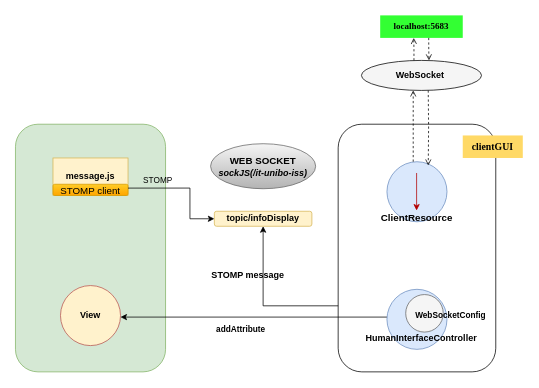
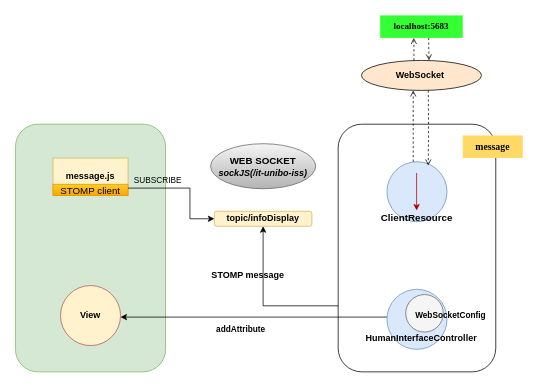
  <mxCell id="0" />
  <mxCell id="1" parent="0" />
  <mxCell id="2" value="" style="rounded=1;whiteSpace=wrap;html=1;direction=south;" parent="1" vertex="1"><mxGeometry x="450" y="165" width="210" height="330" as="geometry" /></mxCell>
  <mxCell id="3" value="" style="rounded=1;whiteSpace=wrap;html=1;fillColor=#d5e8d4;strokeColor=#82b366;" parent="1" vertex="1"><mxGeometry x="20" y="165" width="200" height="330" as="geometry" /></mxCell>
  <mxCell id="4" value="" style="group" parent="1" vertex="1" connectable="0"><mxGeometry x="515" y="215" width="80" height="90" as="geometry" /></mxCell>
  <mxCell id="5" value="" style="ellipse;whiteSpace=wrap;html=1;aspect=fixed;fillColor=#dae8fc;strokeColor=#6c8ebf;" parent="4" vertex="1"><mxGeometry width="80" height="80" as="geometry" /></mxCell>
  <mxCell id="6" value="" style="endArrow=classic;html=1;rounded=0;edgeStyle=orthogonalEdgeStyle;fillColor=#e51400;strokeColor=#B20000;" parent="4" edge="1"><mxGeometry width="50" height="50" relative="1" as="geometry"><mxPoint x="39.5" y="15" as="sourcePoint" /><mxPoint x="39.5" y="65" as="targetPoint" /></mxGeometry></mxCell>
  <mxCell id="7" value="&lt;b&gt;&lt;font style=&quot;font-size: 13px&quot;&gt;ClientResource&lt;/font&gt;&lt;/b&gt;" style="text;html=1;strokeColor=none;fillColor=none;align=center;verticalAlign=middle;whiteSpace=wrap;rounded=0;" parent="4" vertex="1"><mxGeometry x="10" y="60" width="60" height="30" as="geometry" /></mxCell>
  <mxCell id="8" style="edgeStyle=orthogonalEdgeStyle;rounded=0;orthogonalLoop=1;jettySize=auto;html=1;entryX=1;entryY=0.5;entryDx=0;entryDy=0;" parent="1" edge="1"><mxGeometry relative="1" as="geometry"><mxPoint x="515.314" y="422" as="sourcePoint" /><mxPoint x="160" y="422" as="targetPoint" /><Array as="points"><mxPoint x="166" y="422" /><mxPoint x="166" y="422" /></Array></mxGeometry></mxCell>
  <mxCell id="9" value="&lt;b&gt;addAttribute&lt;/b&gt;" style="edgeLabel;html=1;align=center;verticalAlign=middle;resizable=0;points=[];" parent="8" vertex="1" connectable="0"><mxGeometry x="-0.074" y="1" relative="1" as="geometry"><mxPoint x="-31" y="14" as="offset" /></mxGeometry></mxCell>
  <mxCell id="10" value="" style="ellipse;whiteSpace=wrap;html=1;aspect=fixed;fillColor=#dae8fc;strokeColor=#6c8ebf;" parent="1" vertex="1"><mxGeometry x="515" y="385" width="80" height="80" as="geometry" /></mxCell>
  <mxCell id="11" value="&lt;b&gt;HumanInterfaceController&lt;/b&gt;" style="text;html=1;strokeColor=none;fillColor=none;align=center;verticalAlign=middle;whiteSpace=wrap;rounded=0;" parent="1" vertex="1"><mxGeometry x="531" y="435" width="60" height="30" as="geometry" /></mxCell>
  <mxCell id="12" value="&lt;b&gt;View&lt;/b&gt;" style="ellipse;whiteSpace=wrap;html=1;aspect=fixed;fillColor=#fff2cc;strokeColor=#b85450;" parent="1" vertex="1"><mxGeometry x="80" y="380" width="80" height="80" as="geometry" /></mxCell>
  <mxCell id="13" value="&lt;b&gt;message.js&lt;/b&gt;" style="rounded=0;whiteSpace=wrap;html=1;fillColor=#fff2cc;strokeColor=#d6b656;" parent="1" vertex="1"><mxGeometry x="70" y="210" width="100" height="50" as="geometry" /></mxCell>
  <mxCell id="14" value="&lt;b&gt;topic/infoDisplay&lt;/b&gt;" style="whiteSpace=wrap;html=1;fillColor=#fff2cc;strokeColor=#d6b656;rounded=1;" parent="1" vertex="1"><mxGeometry x="285" y="281" width="130" height="20" as="geometry" /></mxCell>
- <mxCell id="15" value="&lt;b style=&quot;font-size: 13px;&quot;&gt;clientGUI&lt;/b&gt;" style="text;html=1;strokeColor=none;fillColor=#FFD966;align=center;verticalAlign=middle;whiteSpace=wrap;rounded=0;labelBackgroundColor=none;fontColor=#000000;fontSize=13;fontFamily=Lucida Console;" parent="1" vertex="1"><mxGeometry x="616" y="180" width="80" height="30" as="geometry" /></mxCell>
+ <mxCell id="15" value="&lt;b style=&quot;font-size: 13px;&quot;&gt;message&lt;/b&gt;" style="text;html=1;strokeColor=none;fillColor=#FFD966;align=center;verticalAlign=middle;whiteSpace=wrap;rounded=0;labelBackgroundColor=none;fontColor=#000000;fontSize=13;fontFamily=Lucida Console;" parent="1" vertex="1"><mxGeometry x="616" y="180" width="80" height="30" as="geometry" /></mxCell>
  <mxCell id="16" value="" style="ellipse;aspect=fixed;labelBackgroundColor=none;fontFamily=Helvetica;fontSize=11;fontColor=#333333;fontStyle=1;fillColor=#f5f5f5;strokeColor=#666666;" parent="1" vertex="1"><mxGeometry x="540" y="392" width="50" height="50" as="geometry" /></mxCell>
- <mxCell id="17" value="&lt;b style=&quot;font-size: 12px&quot;&gt;WebSocket&amp;nbsp;&lt;br&gt;&lt;/b&gt;" style="ellipse;whiteSpace=wrap;html=1;labelBackgroundColor=none;fontFamily=Helvetica;fontSize=11;fontColor=default;fillColor=#f5f5f5;" parent="1" vertex="1"><mxGeometry x="481" y="80" width="160" height="40" as="geometry" /></mxCell>
+ <mxCell id="17" value="&lt;b style=&quot;font-size: 12px&quot;&gt;WebSocket&amp;nbsp;&lt;br&gt;&lt;/b&gt;" style="ellipse;whiteSpace=wrap;html=1;labelBackgroundColor=none;fontFamily=Helvetica;fontSize=11;fontColor=default;fillColor=#FFE6CC;" parent="1" vertex="1"><mxGeometry x="481" y="80" width="160" height="40" as="geometry" /></mxCell>
  <mxCell id="18" value="localhost:5683" style="text;whiteSpace=wrap;fontSize=12;fontFamily=Lucida Console;fontColor=default;align=center;fillColor=#33FF33;fontStyle=1" parent="1" vertex="1"><mxGeometry x="506" y="20" width="110" height="30" as="geometry" /></mxCell>
  <mxCell id="19" value="" style="endArrow=open;html=1;rounded=0;fontFamily=Helvetica;fontSize=11;fontColor=default;edgeStyle=orthogonalEdgeStyle;entryX=0.688;entryY=0.063;entryDx=0;entryDy=0;strokeWidth=1;entryPerimeter=0;endFill=0;dashed=1;" parent="1" target="5" edge="1"><mxGeometry width="50" height="50" relative="1" as="geometry"><mxPoint x="570" y="120" as="sourcePoint" /><mxPoint x="570" y="215" as="targetPoint" /><Array as="points" /></mxGeometry></mxCell>
  <mxCell id="20" value="" style="endArrow=open;html=1;rounded=0;fontFamily=Helvetica;fontSize=11;fontColor=default;edgeStyle=orthogonalEdgeStyle;entryX=0.5;entryY=0;entryDx=0;entryDy=0;strokeWidth=1;endFill=0;dashed=1;" parent="1" edge="1"><mxGeometry width="50" height="50" relative="1" as="geometry"><mxPoint x="550" y="215" as="sourcePoint" /><mxPoint x="550" y="120" as="targetPoint" /></mxGeometry></mxCell>
  <mxCell id="21" value="" style="endArrow=open;html=1;rounded=0;fontFamily=Helvetica;fontSize=11;fontColor=default;edgeStyle=orthogonalEdgeStyle;strokeWidth=1;endFill=0;dashed=1;" parent="1" edge="1"><mxGeometry width="50" height="50" relative="1" as="geometry"><mxPoint x="570.66" y="50" as="sourcePoint" /><mxPoint x="571" y="80" as="targetPoint" /><Array as="points"><mxPoint x="571" y="65" /><mxPoint x="571" y="65" /></Array></mxGeometry></mxCell>
  <mxCell id="22" value="" style="endArrow=open;html=1;rounded=0;fontFamily=Helvetica;fontSize=11;fontColor=default;edgeStyle=orthogonalEdgeStyle;entryX=0.5;entryY=0;entryDx=0;entryDy=0;strokeWidth=1;endFill=0;dashed=1;" parent="1" edge="1"><mxGeometry width="50" height="50" relative="1" as="geometry"><mxPoint x="551" y="80" as="sourcePoint" /><mxPoint x="550.66" y="50" as="targetPoint" /><Array as="points"><mxPoint x="551" y="65" /><mxPoint x="551" y="65" /></Array></mxGeometry></mxCell>
  <mxCell id="23" value="WebSocketConfig" style="text;strokeColor=none;fillColor=none;align=center;verticalAlign=middle;whiteSpace=wrap;rounded=0;labelBackgroundColor=none;fontFamily=Helvetica;fontSize=11;fontColor=default;fontStyle=1" parent="1" vertex="1"><mxGeometry x="570" y="405" width="60" height="30" as="geometry" /></mxCell>
  <mxCell id="24" value="&lt;b&gt;WEB SOCKET&lt;br&gt;&lt;/b&gt;&lt;span style=&quot;font-weight: 700 ; text-align: left&quot;&gt;&lt;font style=&quot;font-size: 12px&quot;&gt;&lt;i&gt;sockJS(/it-unibo-iss)&lt;/i&gt;&lt;/font&gt;&lt;/span&gt;" style="ellipse;whiteSpace=wrap;html=1;labelBackgroundColor=none;fontFamily=Helvetica;fontSize=13;fillColor=#f5f5f5;strokeColor=#666666;gradientColor=#b3b3b3;" vertex="1" parent="1"><mxGeometry x="280" y="191" width="140" height="60" as="geometry" /></mxCell>
  <mxCell id="25" value="" style="endArrow=classic;html=1;rounded=0;fontFamily=Helvetica;fontSize=13;edgeStyle=orthogonalEdgeStyle;entryX=0.5;entryY=1;entryDx=0;entryDy=0;" edge="1" parent="1" target="14"><mxGeometry width="50" height="50" relative="1" as="geometry"><mxPoint x="450" y="407" as="sourcePoint" /><mxPoint x="350" y="280" as="targetPoint" /><Array as="points"><mxPoint x="350" y="407" /></Array></mxGeometry></mxCell>
  <mxCell id="26" value="STOMP message" style="text;strokeColor=none;fillColor=none;align=center;verticalAlign=middle;rounded=0;labelBackgroundColor=none;fontStyle=1;fontColor=#000000;" parent="1" vertex="1"><mxGeometry x="300" y="350" width="60" height="30" as="geometry" /></mxCell>
- <mxCell id="27" value="STOMP client" style="rounded=1;whiteSpace=wrap;html=1;labelBackgroundColor=none;fontFamily=Helvetica;fontSize=13;gradientColor=#ffa500;fillColor=#ffcd28;strokeColor=#d79b00;" vertex="1" parent="1"><mxGeometry x="70" y="245" width="100" height="15" as="geometry" /></mxCell>
+ <mxCell id="27" value="STOMP client" style="whiteSpace=wrap;html=1;labelBackgroundColor=none;fontFamily=Helvetica;fontSize=13;gradientColor=#ffa500;fillColor=#ffcd28;strokeColor=#d79b00;rounded=0;" vertex="1" parent="1"><mxGeometry x="70" y="245" width="100" height="15" as="geometry" /></mxCell>
  <mxCell id="28" value="" style="endArrow=classic;html=1;rounded=0;fontFamily=Helvetica;fontSize=13;edgeStyle=orthogonalEdgeStyle;exitX=0.75;exitY=0.258;exitDx=0;exitDy=0;exitPerimeter=0;entryX=0;entryY=0.5;entryDx=0;entryDy=0;" edge="1" parent="1" source="3" target="14"><mxGeometry width="50" height="50" relative="1" as="geometry"><mxPoint x="260" y="300" as="sourcePoint" /><mxPoint x="280" y="250" as="targetPoint" /></mxGeometry></mxCell>
- <mxCell id="29" value="&lt;font style=&quot;font-size: 11px&quot;&gt;STOMP&lt;/font&gt;" style="text;html=1;strokeColor=none;fillColor=none;align=center;verticalAlign=middle;whiteSpace=wrap;rounded=0;" vertex="1" parent="1"><mxGeometry x="180" y="235" width="60" height="10" as="geometry" /></mxCell>
+ <mxCell id="29" value="&lt;font style=&quot;font-size: 11px&quot;&gt;SUBSCRIBE&lt;/font&gt;" style="text;html=1;strokeColor=none;fillColor=none;align=center;verticalAlign=middle;whiteSpace=wrap;rounded=0;" vertex="1" parent="1"><mxGeometry x="180" y="235" width="60" height="10" as="geometry" /></mxCell>
